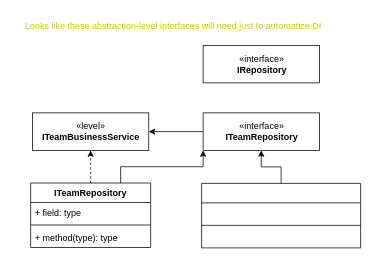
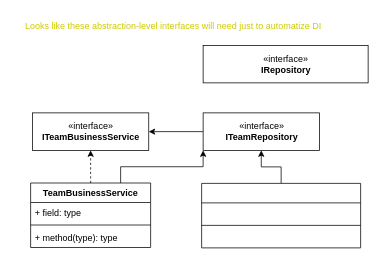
  <mxCell id="0" />
  <mxCell id="1" parent="0" />
- <mxCell id="2" value="«level»&lt;br&gt;&lt;b&gt;ITeamBusinessService&lt;/b&gt;" style="html=1;" vertex="1" parent="1"><mxGeometry x="42.5" y="150" width="155" height="50" as="geometry" /></mxCell>
+ <mxCell id="2" value="«interface»&lt;br&gt;&lt;b&gt;ITeamBusinessService&lt;/b&gt;" style="html=1;" vertex="1" parent="1"><mxGeometry x="42.5" y="150" width="155" height="50" as="geometry" /></mxCell>
  <mxCell id="3" value="" style="edgeStyle=orthogonalEdgeStyle;rounded=0;orthogonalLoop=1;jettySize=auto;html=1;dashed=1;" edge="1" parent="1" source="5" target="2"><mxGeometry relative="1" as="geometry" /></mxCell>
  <mxCell id="4" style="edgeStyle=orthogonalEdgeStyle;rounded=0;orthogonalLoop=1;jettySize=auto;html=1;exitX=0.75;exitY=0;exitDx=0;exitDy=0;entryX=0;entryY=1;entryDx=0;entryDy=0;fontColor=#CCCC00;" edge="1" parent="1" source="5" target="11"><mxGeometry relative="1" as="geometry" /></mxCell>
- <mxCell id="5" value="ITeamRepository" style="swimlane;fontStyle=1;align=center;verticalAlign=top;childLayout=stackLayout;horizontal=1;startSize=26;horizontalStack=0;resizeParent=1;resizeParentMax=0;resizeLast=0;collapsible=1;marginBottom=0;" vertex="1" parent="1"><mxGeometry x="40" y="243.5" width="160" height="86" as="geometry" /></mxCell>
+ <mxCell id="5" value="TeamBusinessService" style="swimlane;fontStyle=1;align=center;verticalAlign=top;childLayout=stackLayout;horizontal=1;startSize=26;horizontalStack=0;resizeParent=1;resizeParentMax=0;resizeLast=0;collapsible=1;marginBottom=0;" vertex="1" parent="1"><mxGeometry x="40" y="243.5" width="160" height="86" as="geometry" /></mxCell>
  <mxCell id="6" value="+ field: type" style="text;strokeColor=none;fillColor=none;align=left;verticalAlign=top;spacingLeft=4;spacingRight=4;overflow=hidden;rotatable=0;points=[[0,0.5],[1,0.5]];portConstraint=eastwest;" vertex="1" parent="5"><mxGeometry y="26" width="160" height="26" as="geometry" /></mxCell>
  <mxCell id="7" value="" style="line;strokeWidth=1;fillColor=none;align=left;verticalAlign=middle;spacingTop=-1;spacingLeft=3;spacingRight=3;rotatable=0;labelPosition=right;points=[];portConstraint=eastwest;strokeColor=inherit;" vertex="1" parent="5"><mxGeometry y="52" width="160" height="8" as="geometry" /></mxCell>
  <mxCell id="8" value="+ method(type): type" style="text;strokeColor=none;fillColor=none;align=left;verticalAlign=top;spacingLeft=4;spacingRight=4;overflow=hidden;rotatable=0;points=[[0,0.5],[1,0.5]];portConstraint=eastwest;" vertex="1" parent="5"><mxGeometry y="60" width="160" height="26" as="geometry" /></mxCell>
- <mxCell id="9" value="«interface»&lt;br&gt;&lt;b&gt;IRepository&lt;/b&gt;" style="html=1;" vertex="1" parent="1"><mxGeometry x="270" y="60" width="155" height="50" as="geometry" /></mxCell>
+ <mxCell id="9" value="«interface»&lt;br&gt;&lt;b&gt;IRepository&lt;/b&gt;" style="html=1;" vertex="1" parent="1"><mxGeometry x="270" y="60" width="220" height="50" as="geometry" /></mxCell>
  <mxCell id="10" value="" style="edgeStyle=orthogonalEdgeStyle;rounded=0;orthogonalLoop=1;jettySize=auto;html=1;" edge="1" parent="1" source="11" target="2"><mxGeometry relative="1" as="geometry" /></mxCell>
  <mxCell id="11" value="«interface»&lt;br&gt;&lt;b&gt;ITeamRepository&lt;/b&gt;" style="html=1;" vertex="1" parent="1"><mxGeometry x="270" y="150" width="155" height="50" as="geometry" /></mxCell>
  <mxCell id="12" value="Looks like these abstraction-level interfaces will need just to automatize DI" style="text;html=1;align=center;verticalAlign=middle;resizable=0;points=[];autosize=1;fontColor=#CCCC00;" vertex="1" parent="1"><mxGeometry x="20" y="20" width="420" height="30" as="geometry" /></mxCell>
  <mxCell id="13" style="edgeStyle=orthogonalEdgeStyle;rounded=0;orthogonalLoop=1;jettySize=auto;html=1;entryX=0.5;entryY=1;entryDx=0;entryDy=0;fontColor=#FFFFFF;" edge="1" parent="1" source="14" target="11"><mxGeometry relative="1" as="geometry" /></mxCell>
  <mxCell id="14" value="FileSystemTeamRepository" style="swimlane;fontStyle=1;align=center;verticalAlign=top;childLayout=stackLayout;horizontal=1;startSize=26;horizontalStack=0;resizeParent=1;resizeParentMax=0;resizeLast=0;collapsible=1;marginBottom=0;fontColor=#FFFFFF;" vertex="1" parent="1"><mxGeometry x="268" y="244" width="212" height="86" as="geometry" /></mxCell>
  <mxCell id="15" value="+ field: type" style="text;strokeColor=none;fillColor=none;align=left;verticalAlign=top;spacingLeft=4;spacingRight=4;overflow=hidden;rotatable=0;points=[[0,0.5],[1,0.5]];portConstraint=eastwest;fontColor=#FFFFFF;" vertex="1" parent="14"><mxGeometry y="26" width="212" height="26" as="geometry" /></mxCell>
  <mxCell id="16" value="" style="line;strokeWidth=1;fillColor=none;align=left;verticalAlign=middle;spacingTop=-1;spacingLeft=3;spacingRight=3;rotatable=0;labelPosition=right;points=[];portConstraint=eastwest;strokeColor=inherit;fontColor=#FFFFFF;" vertex="1" parent="14"><mxGeometry y="52" width="212" height="8" as="geometry" /></mxCell>
  <mxCell id="17" value="+ method(type): type" style="text;strokeColor=none;fillColor=none;align=left;verticalAlign=top;spacingLeft=4;spacingRight=4;overflow=hidden;rotatable=0;points=[[0,0.5],[1,0.5]];portConstraint=eastwest;fontColor=#FFFFFF;" vertex="1" parent="14"><mxGeometry y="60" width="212" height="26" as="geometry" /></mxCell>
